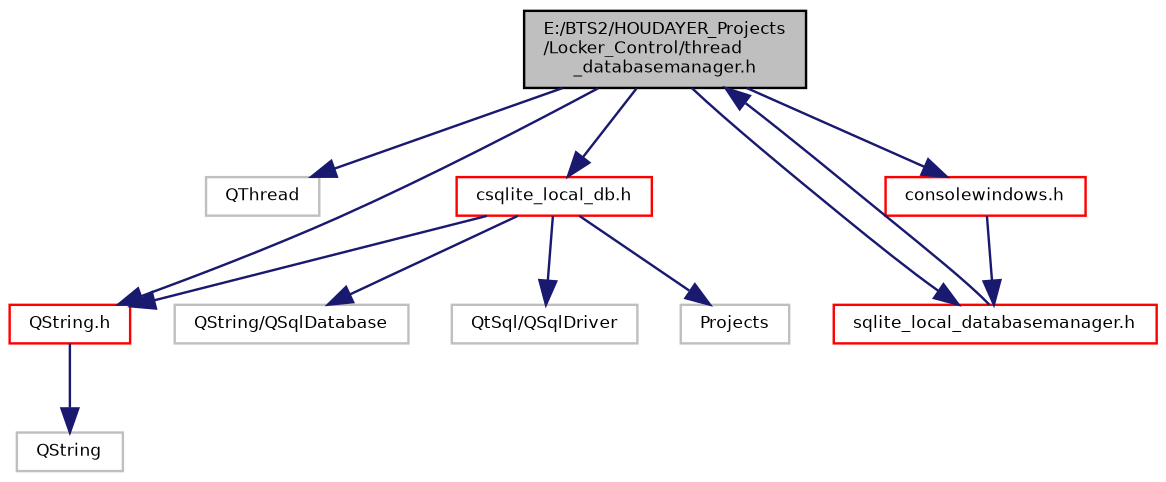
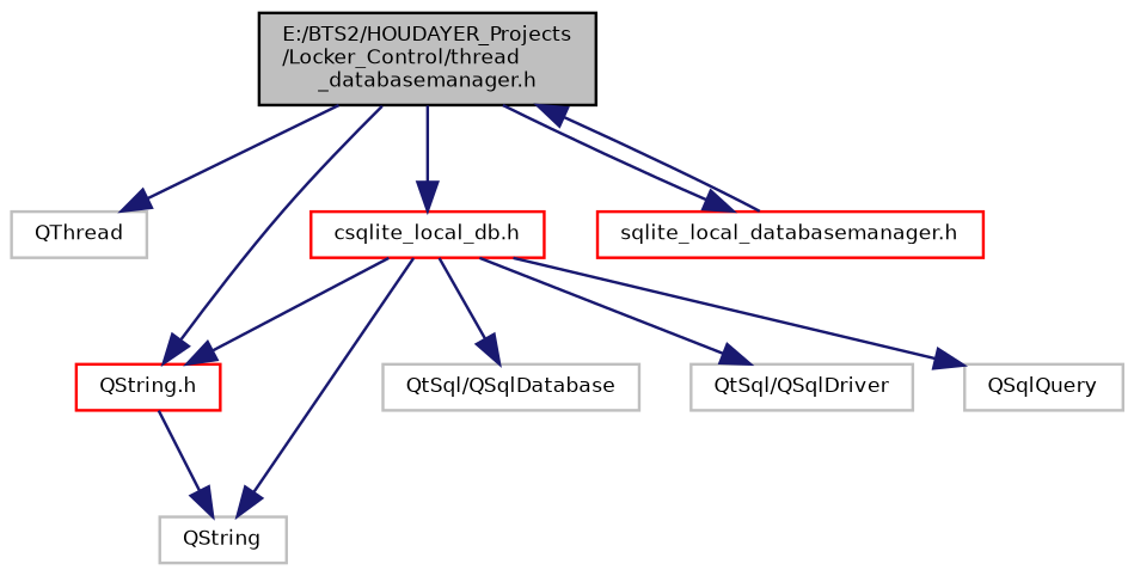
  digraph {
    node [color=grey75 fontname=Helvetica fontsize=7 shape=record]
    edge [color=midnightblue fontname=Helvetica fontsize=7 labelfontname=Helvetica labelfontsize=7 style=solid]
    n1 [color=black fillcolor=grey75 fontcolor=black height=0.2 label="E:/BTS2/HOUDAYER_Projects\l/Locker_Control/thread\l_databasemanager.h" style=filled width=0.4]
    n2 [height=0.2 label=QThread width=0.4]
    n3 [color=red height=0.2 label="csqlite_local_db.h" width=0.4]
    n4 [color=red height=0.2 label="QString.h" width=0.4]
    n5 [color=red height=0.2 label="sqlite_local_databasemanager.h" width=0.4]
-   n6 [color=red height=0.2 label="consolewindows.h" width=0.4]
    n7 [height=0.2 label=QString width=0.4]
-   n8 [height=0.2 label="QString/QSqlDatabase" width=0.4]
+   n8 [height=0.2 label="QtSql/QSqlDatabase" width=0.4]
    n9 [height=0.2 label="QtSql/QSqlDriver" width=0.4]
-   n10 [height=0.2 label=Projects width=0.4]
+   n10 [height=0.2 label=QSqlQuery width=0.4]
    n1 -> n2
    n1 -> n3
    n1 -> n4
    n1 -> n5
-   n1 -> n6
    n3 -> n4
+   n3 -> n7
    n3 -> n8
    n3 -> n9
    n3 -> n10
    n4 -> n7
    n5 -> n1
-   n6 -> n5
  }
